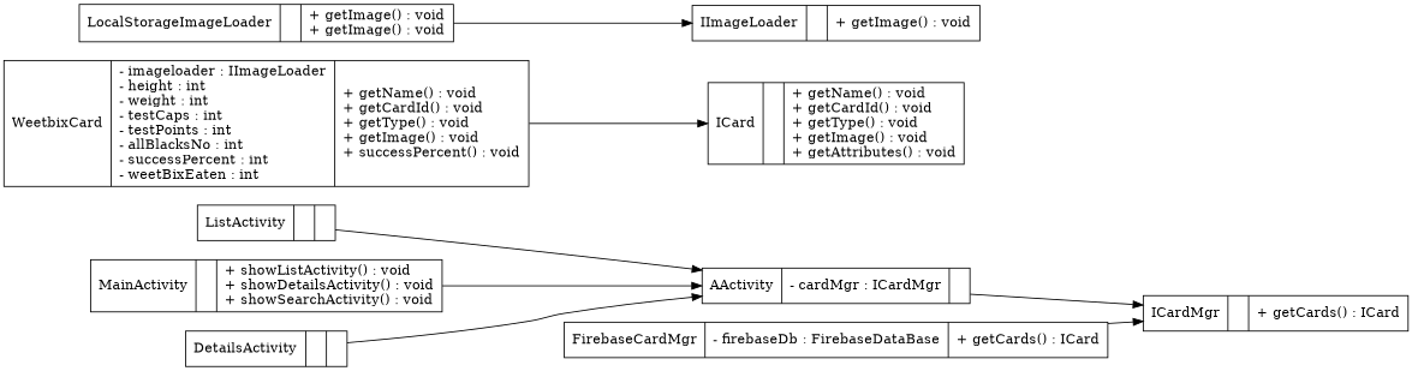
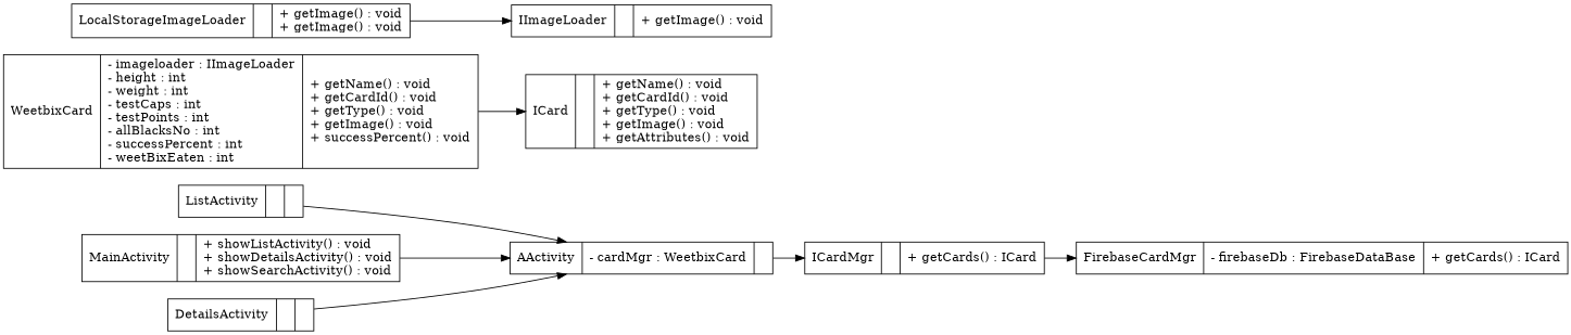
  digraph {
    rankdir=LR
    node [shape=record]
    n1 [label="{ListActivity||}"]
-   n2 [label="{AActivity|- cardMgr : ICardMgr\l|}"]
+   n2 [label="{AActivity|- cardMgr : WeetbixCard\l|}"]
    n3 [label="{ICardMgr||+ getCards() : ICard\l}"]
    n4 [label="{MainActivity||+ showListActivity() : void\l+ showDetailsActivity() : void\l+ showSearchActivity() : void\l}"]
    n5 [label="{DetailsActivity||}"]
    n6 [label="{FirebaseCardMgr|- firebaseDb : FirebaseDataBase\l|+ getCards() : ICard\l}"]
    n7 [label="{WeetbixCard|- imageloader : IImageLoader\l- height : int\l- weight : int\l- testCaps : int\l- testPoints : int\l- allBlacksNo : int\l- successPercent : int\l- weetBixEaten : int\l|+ getName() : void\l+ getCardId() : void\l+ getType() : void\l+ getImage() : void\l+ successPercent() : void\l}"]
    n8 [label="{ICard||+ getName() : void\l+ getCardId() : void\l+ getType() : void\l+ getImage() : void\l+ getAttributes() : void\l}"]
    n9 [label="{IImageLoader||+ getImage() : void\l}"]
    n10 [label="{LocalStorageImageLoader||+ getImage() : void\l+ getImage() : void\l}"]
    n1 -> n2
    n2 -> n3
    n4 -> n2
    n5 -> n2
-   n6 -> n3
+   n3 -> n6
    n7 -> n8
    n10 -> n9
  }
